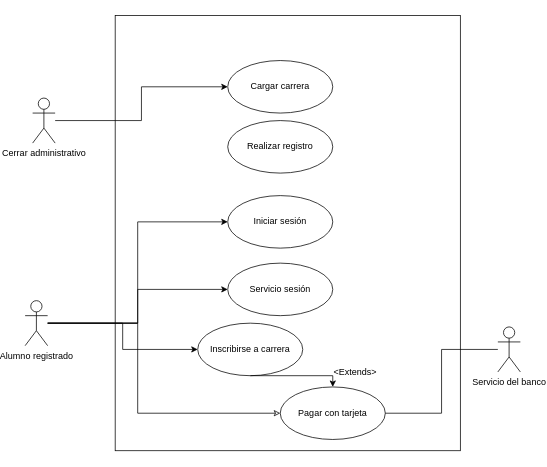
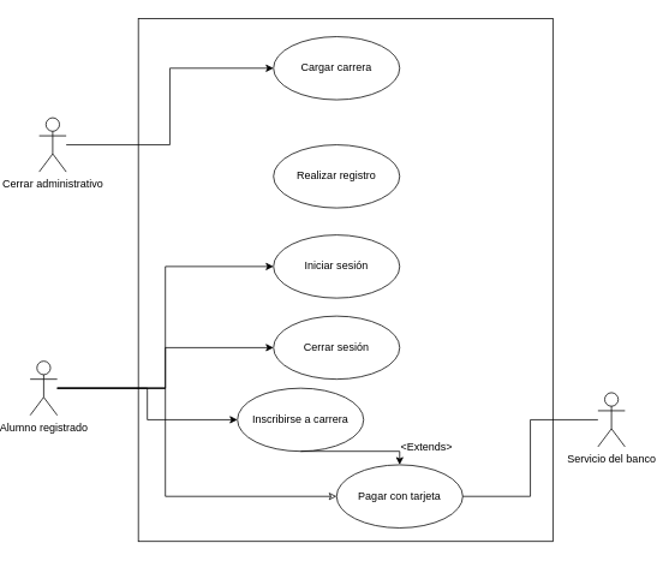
  <mxCell id="0" />
  <mxCell id="1" parent="0" />
  <mxCell id="2" style="edgeStyle=orthogonalEdgeStyle;rounded=0;orthogonalLoop=1;jettySize=auto;html=1;entryX=0;entryY=0.5;entryDx=0;entryDy=0;" edge="1" parent="1" source="3" target="18"><mxGeometry relative="1" as="geometry" /></mxCell>
  <mxCell id="3" value="Cerrar administrativo" style="shape=umlActor;verticalLabelPosition=bottom;verticalAlign=top;html=1;outlineConnect=0;" vertex="1" parent="1"><mxGeometry x="30" y="130" width="30" height="60" as="geometry" /></mxCell>
  <mxCell id="4" style="edgeStyle=orthogonalEdgeStyle;rounded=0;orthogonalLoop=1;jettySize=auto;html=1;entryX=1;entryY=0.5;entryDx=0;entryDy=0;endArrow=none;endFill=0;" edge="1" parent="1" source="5" target="15"><mxGeometry relative="1" as="geometry" /></mxCell>
  <mxCell id="5" value="Servicio del banco" style="shape=umlActor;verticalLabelPosition=bottom;verticalAlign=top;html=1;outlineConnect=0;" vertex="1" parent="1"><mxGeometry x="650" y="435" width="30" height="60" as="geometry" /></mxCell>
  <mxCell id="6" style="edgeStyle=orthogonalEdgeStyle;rounded=0;orthogonalLoop=1;jettySize=auto;html=1;entryX=0;entryY=0.5;entryDx=0;entryDy=0;" edge="1" parent="1" source="10" target="16"><mxGeometry relative="1" as="geometry" /></mxCell>
  <mxCell id="7" style="edgeStyle=orthogonalEdgeStyle;rounded=0;orthogonalLoop=1;jettySize=auto;html=1;entryX=0;entryY=0.5;entryDx=0;entryDy=0;" edge="1" parent="1" source="10" target="12"><mxGeometry relative="1" as="geometry" /></mxCell>
  <mxCell id="8" style="edgeStyle=orthogonalEdgeStyle;rounded=0;orthogonalLoop=1;jettySize=auto;html=1;" edge="1" parent="1" source="10" target="14"><mxGeometry relative="1" as="geometry" /></mxCell>
  <mxCell id="9" style="edgeStyle=orthogonalEdgeStyle;rounded=0;orthogonalLoop=1;jettySize=auto;html=1;entryX=0;entryY=0.5;entryDx=0;entryDy=0;endArrow=classic;endFill=0;" edge="1" parent="1" source="10" target="15"><mxGeometry relative="1" as="geometry"><Array as="points"><mxPoint x="170" y="430" /><mxPoint x="170" y="550" /></Array></mxGeometry></mxCell>
  <mxCell id="10" value="Alumno registrado" style="shape=umlActor;verticalLabelPosition=bottom;verticalAlign=top;html=1;outlineConnect=0;" vertex="1" parent="1"><mxGeometry x="20" y="400" width="30" height="60" as="geometry" /></mxCell>
  <mxCell id="11" value="" style="rounded=0;whiteSpace=wrap;html=1;fillColor=none;" vertex="1" parent="1"><mxGeometry x="140" y="20" width="460" height="580" as="geometry" /></mxCell>
- <mxCell id="12" value="Servicio sesión" style="ellipse;whiteSpace=wrap;html=1;fillColor=none;" vertex="1" parent="1"><mxGeometry x="290" y="350" width="140" height="70" as="geometry" /></mxCell>
+ <mxCell id="12" value="Cerrar sesión" style="ellipse;whiteSpace=wrap;html=1;fillColor=none;" vertex="1" parent="1"><mxGeometry x="290" y="350" width="140" height="70" as="geometry" /></mxCell>
  <mxCell id="13" style="edgeStyle=orthogonalEdgeStyle;rounded=0;orthogonalLoop=1;jettySize=auto;html=1;entryX=0.5;entryY=0;entryDx=0;entryDy=0;endArrow=classic;endFill=1;" edge="1" parent="1" source="14" target="15"><mxGeometry relative="1" as="geometry"><Array as="points"><mxPoint x="430" y="500" /><mxPoint x="430" y="500" /></Array></mxGeometry></mxCell>
  <mxCell id="14" value="Inscribirse a carrera" style="ellipse;whiteSpace=wrap;html=1;fillColor=none;" vertex="1" parent="1"><mxGeometry x="250" y="430" width="140" height="70" as="geometry" /></mxCell>
  <mxCell id="15" value="Pagar con tarjeta" style="ellipse;whiteSpace=wrap;html=1;fillColor=none;" vertex="1" parent="1"><mxGeometry x="360" y="515" width="140" height="70" as="geometry" /></mxCell>
  <mxCell id="16" value="Iniciar sesión" style="ellipse;whiteSpace=wrap;html=1;fillColor=none;" vertex="1" parent="1"><mxGeometry x="290" y="260" width="140" height="70" as="geometry" /></mxCell>
  <mxCell id="17" value="Realizar registro" style="ellipse;whiteSpace=wrap;html=1;fillColor=none;" vertex="1" parent="1"><mxGeometry x="290" y="160" width="140" height="70" as="geometry" /></mxCell>
- <mxCell id="18" value="Cargar carrera" style="ellipse;whiteSpace=wrap;html=1;fillColor=none;" vertex="1" parent="1"><mxGeometry x="290" y="80" width="140" height="70" as="geometry" /></mxCell>
+ <mxCell id="18" value="Cargar carrera" style="ellipse;whiteSpace=wrap;html=1;fillColor=none;" vertex="1" parent="1"><mxGeometry x="290" y="40" width="140" height="70" as="geometry" /></mxCell>
  <mxCell id="19" value="&amp;lt;Extends&amp;gt;" style="text;html=1;strokeColor=none;fillColor=none;align=center;verticalAlign=middle;whiteSpace=wrap;rounded=0;" vertex="1" parent="1"><mxGeometry x="430" y="480" width="60" height="30" as="geometry" /></mxCell>
